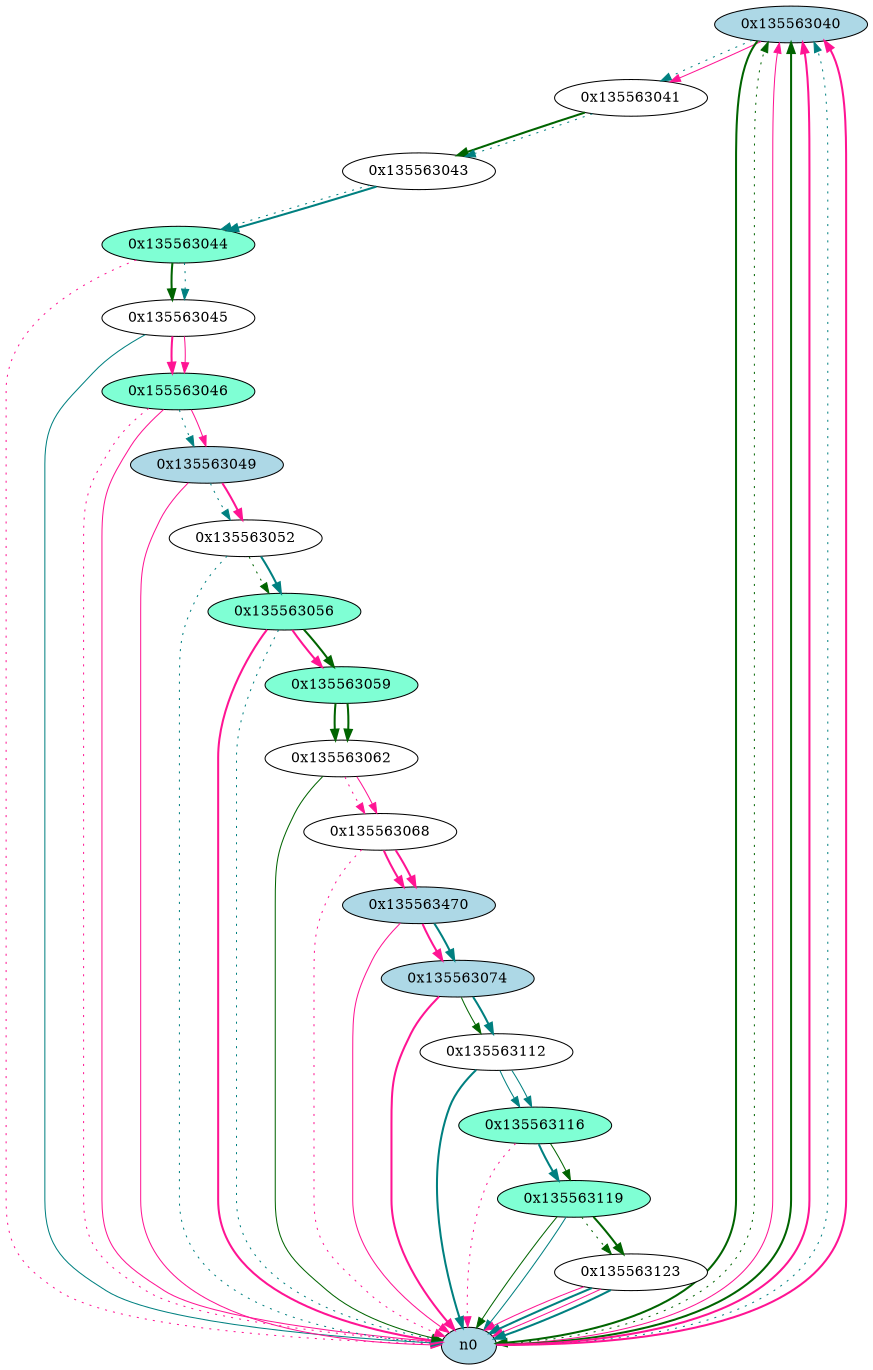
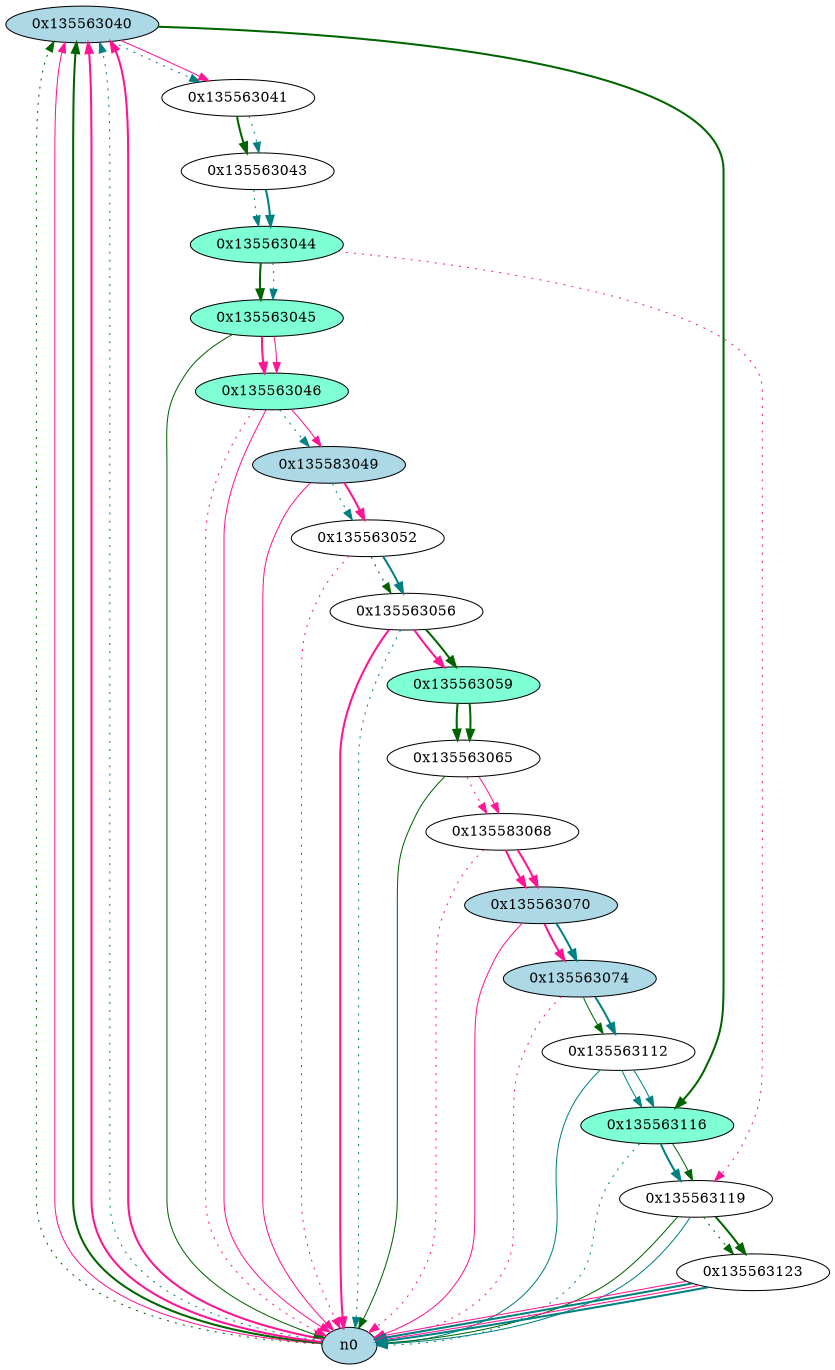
  digraph {
    node [fillcolor=white style=filled]
    edge [color=deeppink style=bold]
    n1 [fillcolor=lightblue label="0x135563040"]
    n2 [label="0x135563041"]
    n0 [fillcolor=lightblue]
    n3 [label="0x135563043"]
    n4 [fillcolor=aquamarine label="0x135563044"]
-   n5 [label="0x135563045"]
-   n6 [fillcolor=aquamarine label="0x155563046"]
-   n7 [fillcolor=lightblue label="0x135563049"]
+   n5 [fillcolor=aquamarine label="0x135563045"]
+   n6 [fillcolor=aquamarine label="0x135563046"]
+   n7 [fillcolor=lightblue label="0x135583049"]
    n8 [label="0x135563052"]
-   n9 [fillcolor=aquamarine label="0x135563056"]
+   n9 [label="0x135563056"]
    n10 [fillcolor=aquamarine label="0x135563059"]
-   n11 [label="0x135563062"]
-   n12 [label="0x135563068"]
-   n13 [fillcolor=lightblue label="0x135563470"]
+   n11 [label="0x135563065"]
+   n12 [label="0x135583068"]
+   n13 [fillcolor=lightblue label="0x135563070"]
    n14 [fillcolor=lightblue label="0x135563074"]
    n15 [label="0x135563112"]
    n16 [fillcolor=aquamarine label="0x135563116"]
-   n17 [fillcolor=aquamarine label="0x135563119"]
+   n17 [label="0x135563119"]
    n18 [label="0x135563123"]
    n1 -> n2 [color=teal style=dotted]
    n1 -> n2 [style=solid]
-   n1 -> n0 [color=darkgreen]
+   n1 -> n16 [color=darkgreen]
    n2 -> n3 [color=darkgreen]
    n2 -> n3 [color=teal style=dotted]
    n0 -> n1 [color=darkgreen style=dotted]
    n0 -> n1 [style=solid]
    n0 -> n1 [color=darkgreen]
    n0 -> n1
    n0 -> n1 [color=teal style=dotted]
    n0 -> n1
    n3 -> n4 [color=teal style=dotted]
    n3 -> n4 [color=teal]
-   n4 -> n0 [style=dotted]
+   n4 -> n17 [style=dotted]
    n4 -> n5 [color=darkgreen]
    n4 -> n5 [color=teal style=dotted]
-   n5 -> n0 [color=teal style=solid]
+   n5 -> n0 [color=darkgreen style=solid]
    n5 -> n6
    n5 -> n6 [style=solid]
    n6 -> n0 [style=dotted]
    n6 -> n0 [style=solid]
    n6 -> n7 [color=teal style=dotted]
    n6 -> n7 [style=solid]
    n7 -> n0 [style=solid]
    n7 -> n8 [color=teal style=dotted]
    n7 -> n8
-   n8 -> n0 [color=teal style=dotted]
+   n8 -> n0 [style=dotted]
    n8 -> n9 [color=darkgreen style=dotted]
    n8 -> n9 [color=teal]
    n9 -> n0
    n9 -> n0 [color=teal style=dotted]
    n9 -> n10
    n9 -> n10 [color=darkgreen]
    n10 -> n11 [color=darkgreen]
    n10 -> n11 [color=darkgreen]
    n11 -> n0 [color=darkgreen style=solid]
    n11 -> n12 [style=dotted]
    n11 -> n12 [style=solid]
    n12 -> n0 [style=dotted]
    n12 -> n13
    n12 -> n13
    n13 -> n0 [style=solid]
    n13 -> n14
    n13 -> n14 [color=teal]
-   n14 -> n0
+   n14 -> n0 [style=dotted]
    n14 -> n15 [color=darkgreen style=solid]
    n14 -> n15 [color=teal]
-   n15 -> n0 [color=teal]
+   n15 -> n0 [color=teal style=solid]
    n15 -> n16 [color=teal style=solid]
    n15 -> n16 [color=teal style=solid]
-   n16 -> n0 [style=dotted]
+   n16 -> n0 [color=teal style=dotted]
    n16 -> n17 [color=teal]
    n16 -> n17 [color=darkgreen style=solid]
    n17 -> n0 [color=darkgreen style=solid]
    n17 -> n0 [color=teal style=solid]
    n17 -> n18 [color=darkgreen style=dotted]
    n17 -> n18 [color=darkgreen]
    n18 -> n0 [style=solid]
    n18 -> n0 [color=teal]
    n18 -> n0 [style=solid]
    n18 -> n0 [color=teal]
  }
